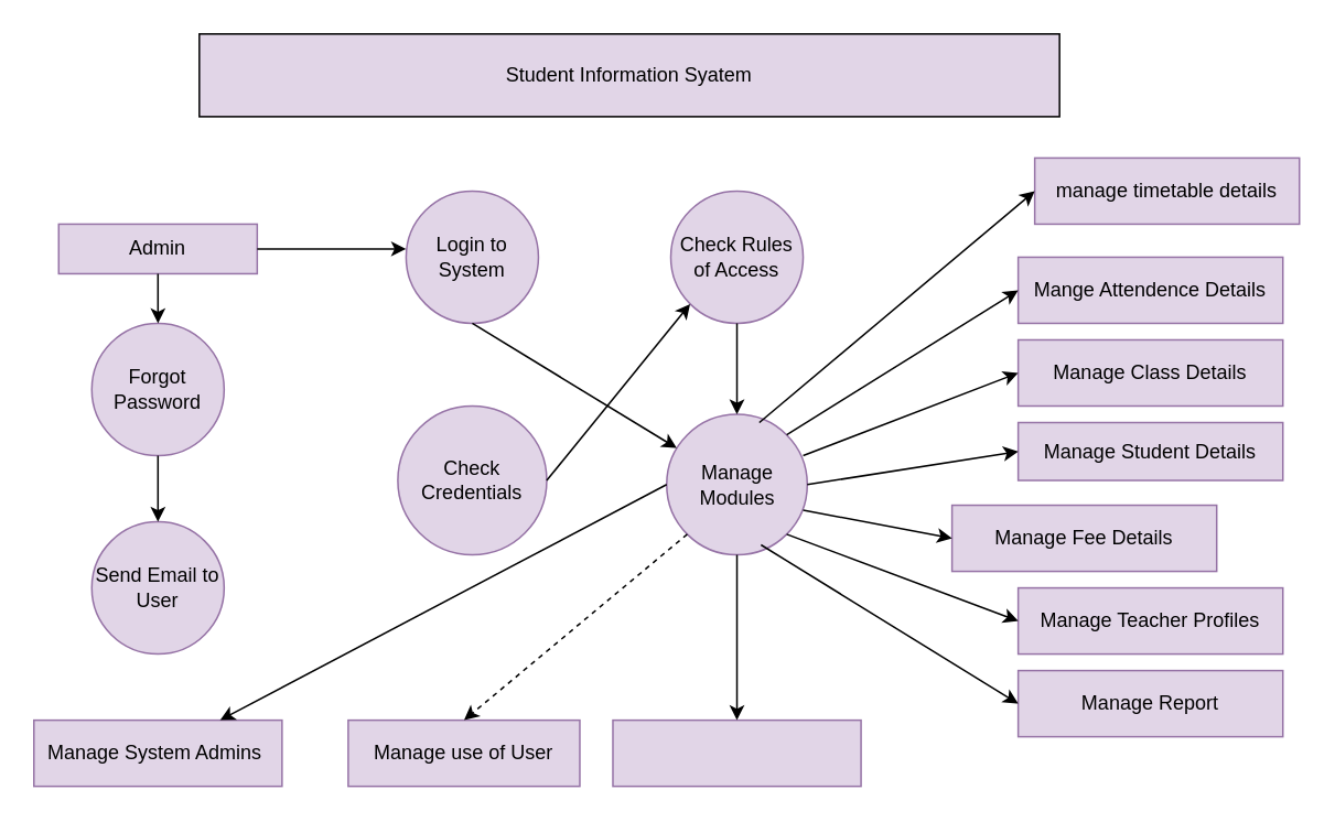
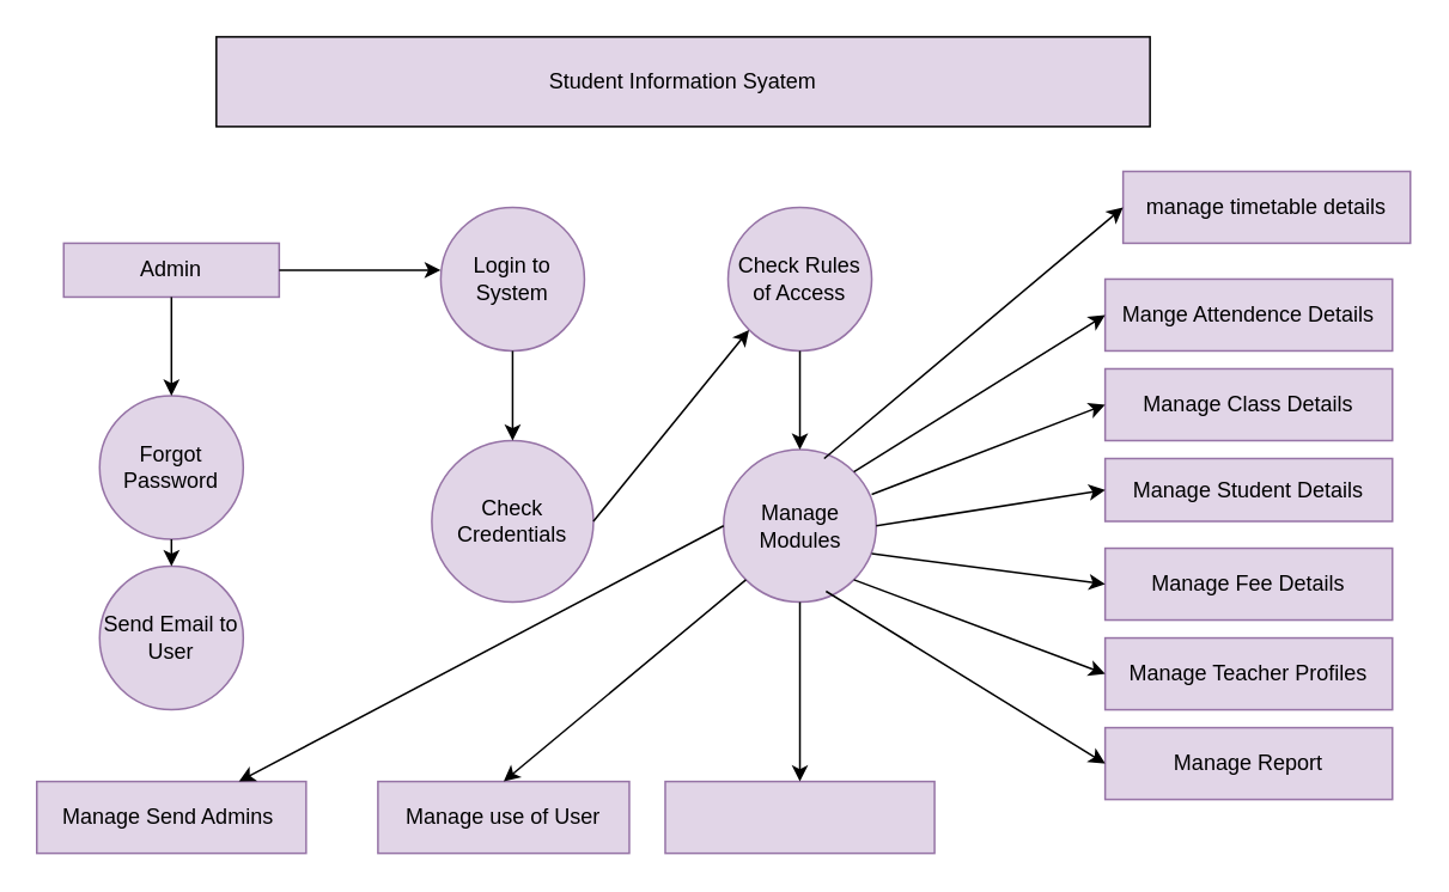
  <mxCell id="0" />
  <mxCell id="1" parent="0" />
  <mxCell id="2" value="Student Information Syatem" style="rounded=0;whiteSpace=wrap;html=1;fillColor=#e1d5e7;strokeColor=#000000;align=center;textShadow=0;" parent="1" vertex="1"><mxGeometry x="120" y="20" width="520" height="50" as="geometry" /></mxCell>
  <mxCell id="3" value="Admin" style="rounded=0;whiteSpace=wrap;html=1;fillColor=#e1d5e7;strokeColor=#9673a6;" parent="1" vertex="1"><mxGeometry x="35" y="135" width="120" height="30" as="geometry" /></mxCell>
- <mxCell id="4" value="Forgot Password" style="ellipse;whiteSpace=wrap;html=1;aspect=fixed;fillColor=#e1d5e7;strokeColor=#9673a6;" parent="1" vertex="1"><mxGeometry x="55" y="195" width="80" height="80" as="geometry" /></mxCell>
+ <mxCell id="4" value="Forgot Password" style="ellipse;whiteSpace=wrap;html=1;aspect=fixed;fillColor=#e1d5e7;strokeColor=#9673a6;" parent="1" vertex="1"><mxGeometry x="55" y="220" width="80" height="80" as="geometry" /></mxCell>
  <mxCell id="5" value="Send Email to User" style="ellipse;whiteSpace=wrap;html=1;aspect=fixed;fillColor=#e1d5e7;strokeColor=#9673a6;" parent="1" vertex="1"><mxGeometry x="55" y="315" width="80" height="80" as="geometry" /></mxCell>
  <mxCell id="6" value="Login to System" style="ellipse;whiteSpace=wrap;html=1;aspect=fixed;fillColor=#e1d5e7;strokeColor=#9673a6;" parent="1" vertex="1"><mxGeometry x="245" y="115" width="80" height="80" as="geometry" /></mxCell>
  <mxCell id="7" value="Check Credentials" style="ellipse;whiteSpace=wrap;html=1;aspect=fixed;fillColor=#e1d5e7;strokeColor=#9673a6;align=center;" parent="1" vertex="1"><mxGeometry x="240" y="245" width="90" height="90" as="geometry" /></mxCell>
  <mxCell id="8" value="Check Rules of Access" style="ellipse;whiteSpace=wrap;html=1;aspect=fixed;fillColor=#e1d5e7;strokeColor=#9673a6;" parent="1" vertex="1"><mxGeometry x="405" y="115" width="80" height="80" as="geometry" /></mxCell>
  <mxCell id="9" value="Manage Modules" style="ellipse;whiteSpace=wrap;html=1;aspect=fixed;fillColor=#e1d5e7;strokeColor=#9673a6;" parent="1" vertex="1"><mxGeometry x="402.5" y="250" width="85" height="85" as="geometry" /></mxCell>
  <mxCell id="10" value="manage timetable details" style="rounded=0;whiteSpace=wrap;html=1;fillColor=#e1d5e7;strokeColor=#9673a6;" parent="1" vertex="1"><mxGeometry x="625" y="95" width="160" height="40" as="geometry" /></mxCell>
  <mxCell id="11" value="Mange Attendence Details" style="rounded=0;whiteSpace=wrap;html=1;fillColor=#e1d5e7;strokeColor=#9673a6;" parent="1" vertex="1"><mxGeometry x="615" y="155" width="160" height="40" as="geometry" /></mxCell>
  <mxCell id="12" value="Manage Class Details" style="rounded=0;whiteSpace=wrap;html=1;fillColor=#e1d5e7;strokeColor=#9673a6;" parent="1" vertex="1"><mxGeometry x="615" y="205" width="160" height="40" as="geometry" /></mxCell>
  <mxCell id="13" value="Manage Student Details" style="rounded=0;whiteSpace=wrap;html=1;fillColor=#e1d5e7;strokeColor=#9673a6;" parent="1" vertex="1"><mxGeometry x="615" y="255" width="160" height="35" as="geometry" /></mxCell>
- <mxCell id="14" value="Manage Fee Details" style="rounded=0;whiteSpace=wrap;html=1;fillColor=#e1d5e7;strokeColor=#9673a6;" parent="1" vertex="1"><mxGeometry x="575" y="305" width="160" height="40" as="geometry" /></mxCell>
+ <mxCell id="14" value="Manage Fee Details" style="rounded=0;whiteSpace=wrap;html=1;fillColor=#e1d5e7;strokeColor=#9673a6;" parent="1" vertex="1"><mxGeometry x="615" y="305" width="160" height="40" as="geometry" /></mxCell>
  <mxCell id="15" value="Manage Teacher Profiles" style="rounded=0;whiteSpace=wrap;html=1;fillColor=#e1d5e7;strokeColor=#9673a6;" parent="1" vertex="1"><mxGeometry x="615" y="355" width="160" height="40" as="geometry" /></mxCell>
  <mxCell id="16" value="Manage Report" style="rounded=0;whiteSpace=wrap;html=1;fillColor=#e1d5e7;strokeColor=#9673a6;" parent="1" vertex="1"><mxGeometry x="615" y="405" width="160" height="40" as="geometry" /></mxCell>
- <mxCell id="17" value="Manage System Admins&amp;nbsp;" style="rounded=0;whiteSpace=wrap;html=1;fillColor=#e1d5e7;strokeColor=#9673a6;" vertex="1" parent="1"><mxGeometry x="20" y="435" width="150" height="40" as="geometry" /></mxCell>
+ <mxCell id="17" value="Manage Send Admins&amp;nbsp;" style="rounded=0;whiteSpace=wrap;html=1;fillColor=#e1d5e7;strokeColor=#9673a6;" vertex="1" parent="1"><mxGeometry x="20" y="435" width="150" height="40" as="geometry" /></mxCell>
  <mxCell id="18" value="Manage use of User" style="rounded=0;whiteSpace=wrap;html=1;fillColor=#e1d5e7;strokeColor=#9673a6;" vertex="1" parent="1"><mxGeometry x="210" y="435" width="140" height="40" as="geometry" /></mxCell>
  <mxCell id="19" value="" style="rounded=0;whiteSpace=wrap;html=1;fillColor=#e1d5e7;strokeColor=#9673a6;" vertex="1" parent="1"><mxGeometry x="370" y="435" width="150" height="40" as="geometry" /></mxCell>
  <mxCell id="20" value="" style="endArrow=classic;html=1;rounded=0;entryX=0.5;entryY=0;entryDx=0;entryDy=0;" edge="1" parent="1" target="4"><mxGeometry width="50" height="50" relative="1" as="geometry"><mxPoint x="95" y="165" as="sourcePoint" /><mxPoint x="435" y="265" as="targetPoint" /></mxGeometry></mxCell>
  <mxCell id="21" value="" style="endArrow=classic;html=1;rounded=0;exitX=0.5;exitY=1;exitDx=0;exitDy=0;entryX=0.5;entryY=0;entryDx=0;entryDy=0;" edge="1" parent="1" source="4" target="5"><mxGeometry width="50" height="50" relative="1" as="geometry"><mxPoint x="385" y="315" as="sourcePoint" /><mxPoint x="435" y="265" as="targetPoint" /></mxGeometry></mxCell>
  <mxCell id="22" value="" style="endArrow=classic;html=1;rounded=0;exitX=1;exitY=0.5;exitDx=0;exitDy=0;" edge="1" parent="1" source="3"><mxGeometry width="50" height="50" relative="1" as="geometry"><mxPoint x="385" y="315" as="sourcePoint" /><mxPoint x="245" y="150" as="targetPoint" /></mxGeometry></mxCell>
- <mxCell id="23" value="" style="endArrow=classic;html=1;rounded=0;exitX=0.5;exitY=1;exitDx=0;exitDy=0;" edge="1" parent="1" source="6" target="9"><mxGeometry width="50" height="50" relative="1" as="geometry"><mxPoint x="385" y="315" as="sourcePoint" /><mxPoint x="435" y="265" as="targetPoint" /></mxGeometry></mxCell>
+ <mxCell id="23" value="" style="endArrow=classic;html=1;rounded=0;exitX=0.5;exitY=1;exitDx=0;exitDy=0;entryX=0.5;entryY=0;entryDx=0;entryDy=0;" edge="1" parent="1" source="6" target="7"><mxGeometry width="50" height="50" relative="1" as="geometry"><mxPoint x="385" y="315" as="sourcePoint" /><mxPoint x="435" y="265" as="targetPoint" /></mxGeometry></mxCell>
  <mxCell id="24" value="" style="endArrow=classic;html=1;rounded=0;exitX=1;exitY=0.5;exitDx=0;exitDy=0;entryX=0;entryY=1;entryDx=0;entryDy=0;" edge="1" parent="1" source="7" target="8"><mxGeometry width="50" height="50" relative="1" as="geometry"><mxPoint x="385" y="315" as="sourcePoint" /><mxPoint x="435" y="265" as="targetPoint" /></mxGeometry></mxCell>
  <mxCell id="25" value="" style="endArrow=classic;html=1;rounded=0;exitX=0;exitY=0.5;exitDx=0;exitDy=0;entryX=0.75;entryY=0;entryDx=0;entryDy=0;" edge="1" parent="1" source="9" target="17"><mxGeometry width="50" height="50" relative="1" as="geometry"><mxPoint x="385" y="315" as="sourcePoint" /><mxPoint x="435" y="265" as="targetPoint" /></mxGeometry></mxCell>
- <mxCell id="26" value="" style="endArrow=classic;html=1;rounded=0;exitX=0;exitY=1;exitDx=0;exitDy=0;entryX=0.5;entryY=0;entryDx=0;entryDy=0;dashed=1;" edge="1" parent="1" source="9" target="18"><mxGeometry width="50" height="50" relative="1" as="geometry"><mxPoint x="385" y="315" as="sourcePoint" /><mxPoint x="435" y="265" as="targetPoint" /></mxGeometry></mxCell>
+ <mxCell id="26" value="" style="endArrow=classic;html=1;rounded=0;exitX=0;exitY=1;exitDx=0;exitDy=0;entryX=0.5;entryY=0;entryDx=0;entryDy=0;" edge="1" parent="1" source="9" target="18"><mxGeometry width="50" height="50" relative="1" as="geometry"><mxPoint x="385" y="315" as="sourcePoint" /><mxPoint x="435" y="265" as="targetPoint" /></mxGeometry></mxCell>
  <mxCell id="27" value="" style="endArrow=classic;html=1;rounded=0;exitX=0.5;exitY=1;exitDx=0;exitDy=0;entryX=0.5;entryY=0;entryDx=0;entryDy=0;" edge="1" parent="1" source="9" target="19"><mxGeometry width="50" height="50" relative="1" as="geometry"><mxPoint x="385" y="315" as="sourcePoint" /><mxPoint x="435" y="265" as="targetPoint" /></mxGeometry></mxCell>
  <mxCell id="28" value="" style="endArrow=classic;html=1;rounded=0;entryX=0;entryY=0.5;entryDx=0;entryDy=0;exitX=0.659;exitY=0.059;exitDx=0;exitDy=0;exitPerimeter=0;" edge="1" parent="1" source="9" target="10"><mxGeometry width="50" height="50" relative="1" as="geometry"><mxPoint x="385" y="315" as="sourcePoint" /><mxPoint x="435" y="265" as="targetPoint" /></mxGeometry></mxCell>
  <mxCell id="29" value="" style="endArrow=classic;html=1;rounded=0;entryX=0;entryY=0.5;entryDx=0;entryDy=0;exitX=1;exitY=0;exitDx=0;exitDy=0;" edge="1" parent="1" source="9" target="11"><mxGeometry width="50" height="50" relative="1" as="geometry"><mxPoint x="385" y="315" as="sourcePoint" /><mxPoint x="435" y="265" as="targetPoint" /></mxGeometry></mxCell>
  <mxCell id="30" value="" style="endArrow=classic;html=1;rounded=0;entryX=0;entryY=0.5;entryDx=0;entryDy=0;" edge="1" parent="1" target="12"><mxGeometry width="50" height="50" relative="1" as="geometry"><mxPoint x="485" y="275" as="sourcePoint" /><mxPoint x="435" y="265" as="targetPoint" /></mxGeometry></mxCell>
  <mxCell id="31" value="" style="endArrow=classic;html=1;rounded=0;entryX=0;entryY=0.5;entryDx=0;entryDy=0;exitX=0.671;exitY=0.929;exitDx=0;exitDy=0;exitPerimeter=0;" edge="1" parent="1" source="9" target="16"><mxGeometry width="50" height="50" relative="1" as="geometry"><mxPoint x="385" y="315" as="sourcePoint" /><mxPoint x="435" y="265" as="targetPoint" /></mxGeometry></mxCell>
  <mxCell id="32" value="" style="endArrow=classic;html=1;rounded=0;entryX=0;entryY=0.5;entryDx=0;entryDy=0;exitX=1;exitY=1;exitDx=0;exitDy=0;" edge="1" parent="1" source="9" target="15"><mxGeometry width="50" height="50" relative="1" as="geometry"><mxPoint x="385" y="315" as="sourcePoint" /><mxPoint x="435" y="265" as="targetPoint" /></mxGeometry></mxCell>
  <mxCell id="33" value="" style="endArrow=classic;html=1;rounded=0;entryX=0;entryY=0.5;entryDx=0;entryDy=0;" edge="1" parent="1" target="14"><mxGeometry width="50" height="50" relative="1" as="geometry"><mxPoint x="485" y="308" as="sourcePoint" /><mxPoint x="435" y="265" as="targetPoint" /></mxGeometry></mxCell>
  <mxCell id="34" value="" style="endArrow=classic;html=1;rounded=0;entryX=0;entryY=0.5;entryDx=0;entryDy=0;exitX=1;exitY=0.5;exitDx=0;exitDy=0;" edge="1" parent="1" source="9" target="13"><mxGeometry width="50" height="50" relative="1" as="geometry"><mxPoint x="385" y="315" as="sourcePoint" /><mxPoint x="435" y="265" as="targetPoint" /></mxGeometry></mxCell>
  <mxCell id="35" value="" style="endArrow=classic;html=1;rounded=0;entryX=0.5;entryY=0;entryDx=0;entryDy=0;exitX=0.5;exitY=1;exitDx=0;exitDy=0;" edge="1" parent="1" source="8" target="9"><mxGeometry width="50" height="50" relative="1" as="geometry"><mxPoint x="385" y="255" as="sourcePoint" /><mxPoint x="435" y="205" as="targetPoint" /></mxGeometry></mxCell>
